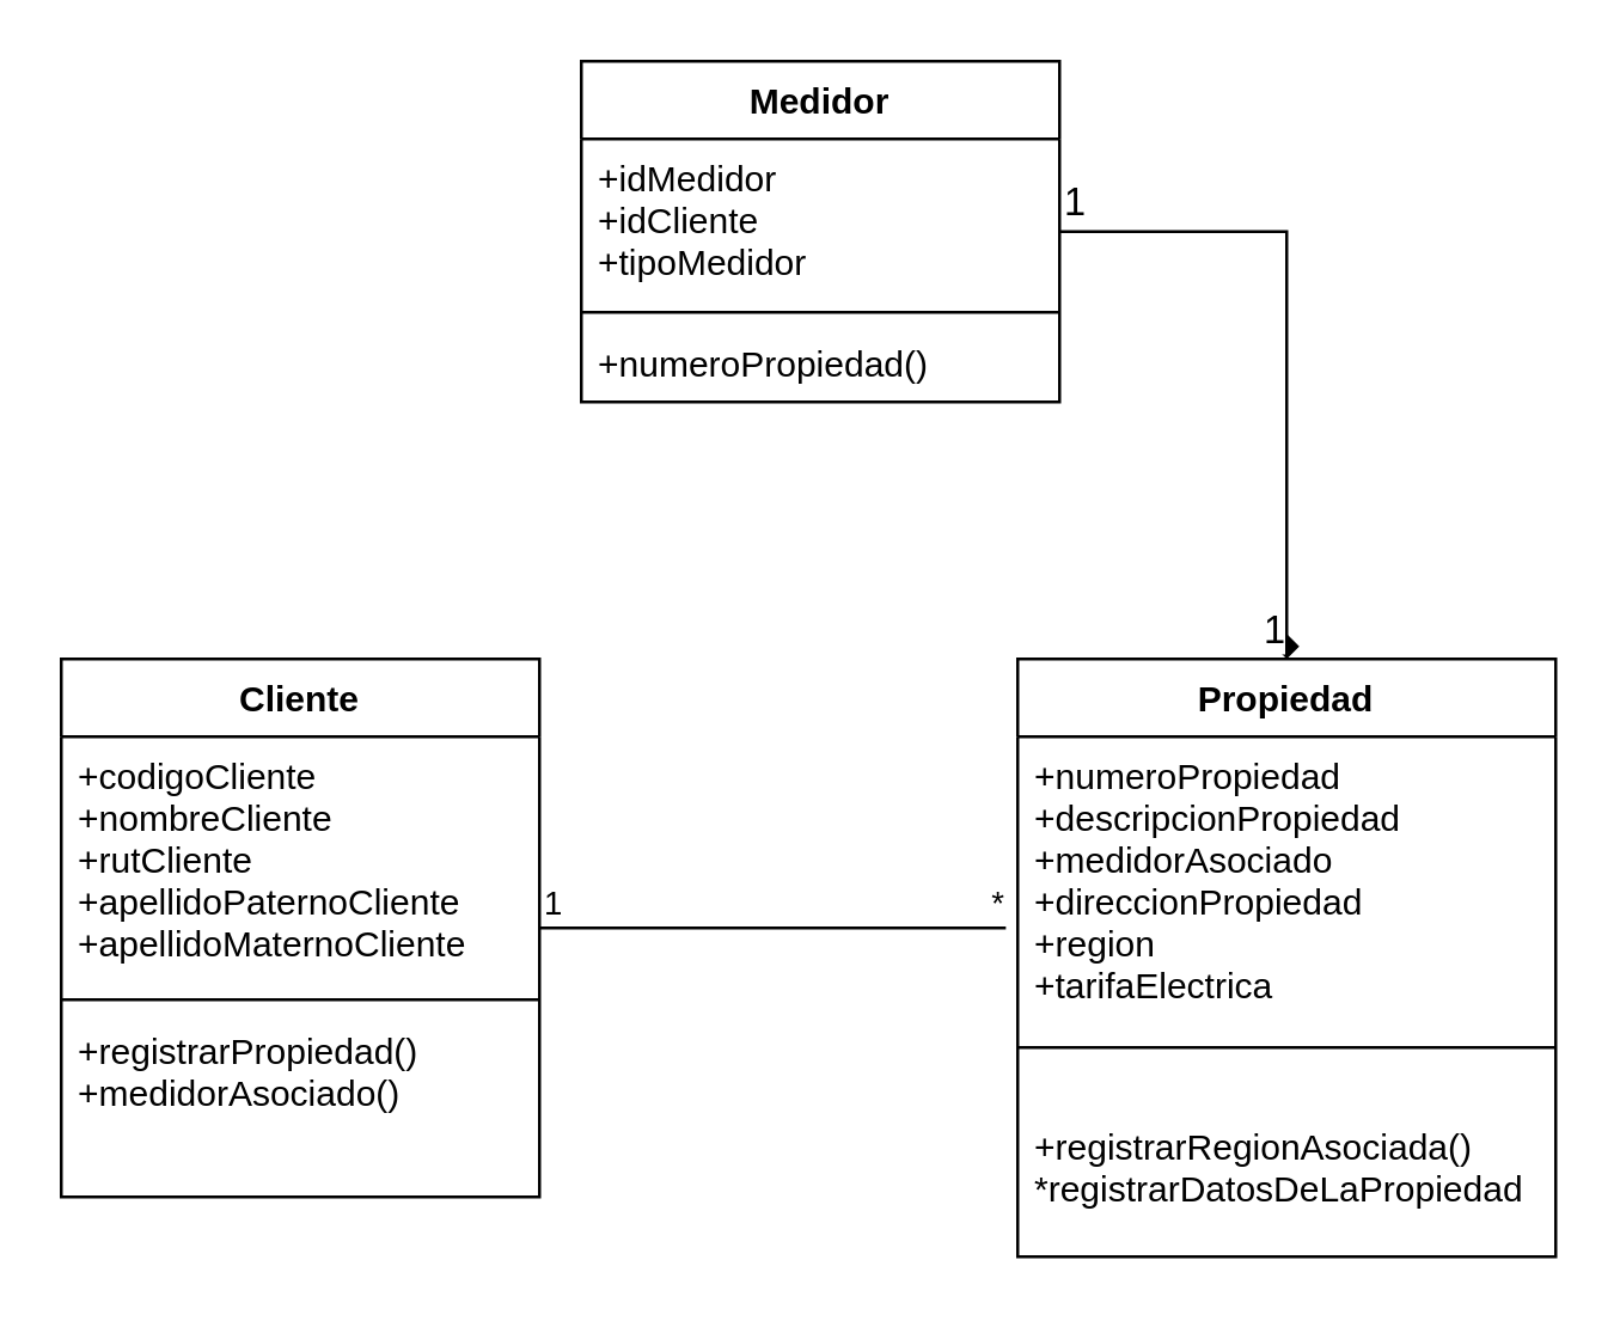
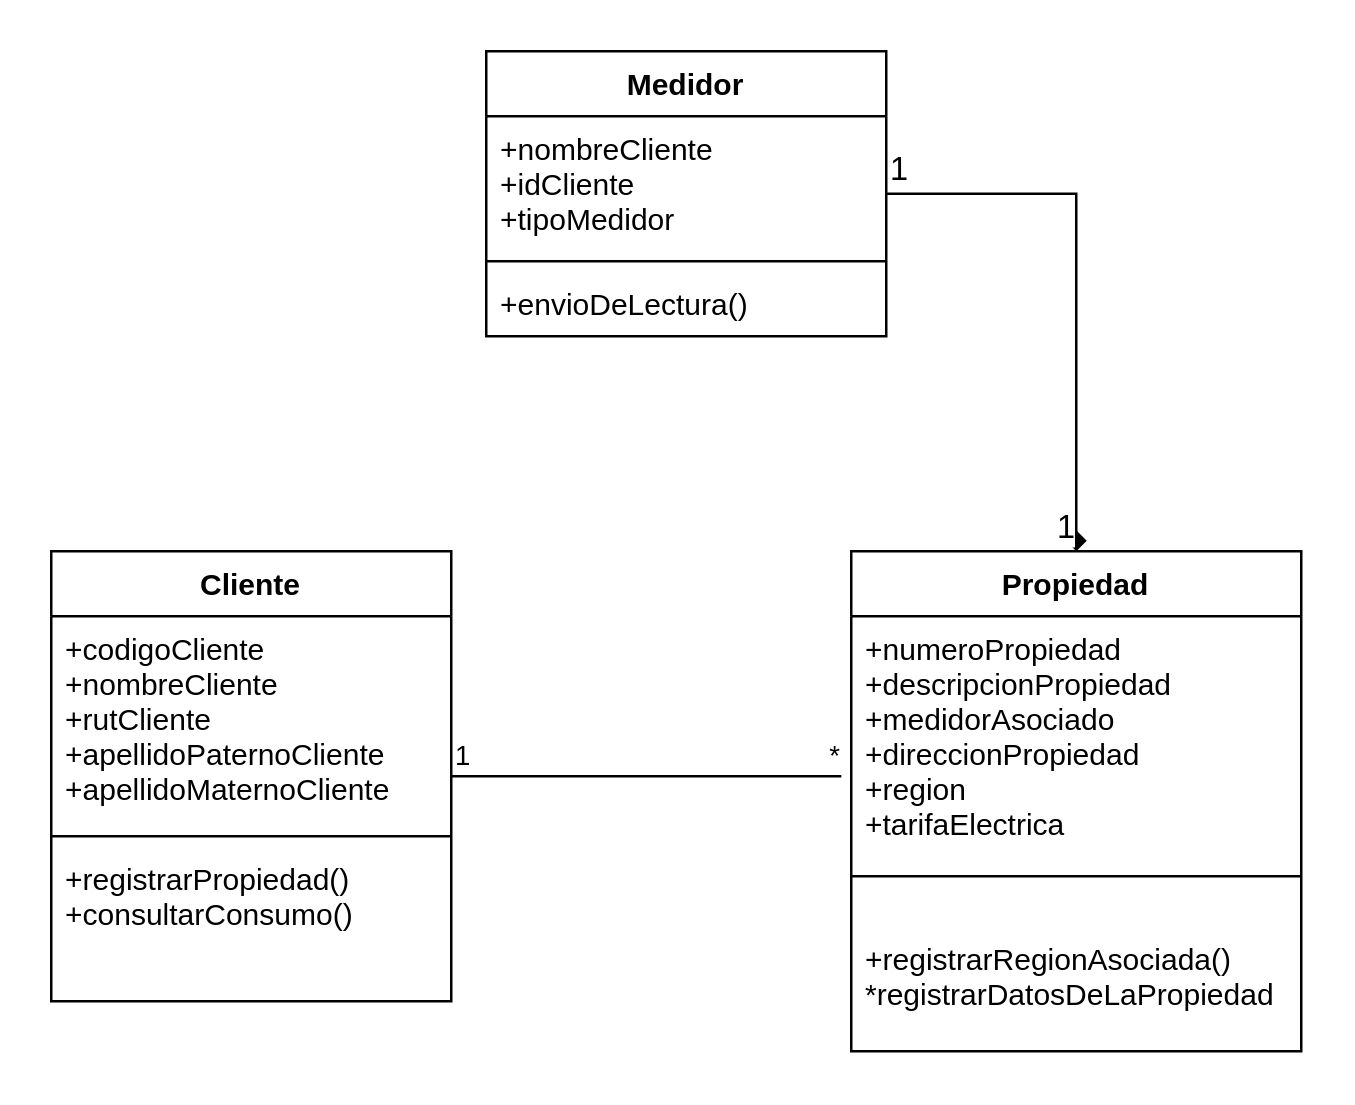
  <mxCell id="0" />
  <mxCell id="1" parent="0" />
  <mxCell id="2" value="Medidor" style="swimlane;fontStyle=1;align=center;verticalAlign=top;childLayout=stackLayout;horizontal=1;startSize=26;horizontalStack=0;resizeParent=1;resizeParentMax=0;resizeLast=0;collapsible=1;marginBottom=0;" vertex="1" parent="1"><mxGeometry x="194" y="20" width="160" height="114" as="geometry" /></mxCell>
- <mxCell id="3" value="+idMedidor&#10;+idCliente&#10;+tipoMedidor" style="text;strokeColor=none;fillColor=none;align=left;verticalAlign=top;spacingLeft=4;spacingRight=4;overflow=hidden;rotatable=0;points=[[0,0.5],[1,0.5]];portConstraint=eastwest;" vertex="1" parent="2"><mxGeometry y="26" width="160" height="54" as="geometry" /></mxCell>
+ <mxCell id="3" value="+nombreCliente&#10;+idCliente&#10;+tipoMedidor" style="text;strokeColor=none;fillColor=none;align=left;verticalAlign=top;spacingLeft=4;spacingRight=4;overflow=hidden;rotatable=0;points=[[0,0.5],[1,0.5]];portConstraint=eastwest;" vertex="1" parent="2"><mxGeometry y="26" width="160" height="54" as="geometry" /></mxCell>
  <mxCell id="4" value="" style="line;strokeWidth=1;fillColor=none;align=left;verticalAlign=middle;spacingTop=-1;spacingLeft=3;spacingRight=3;rotatable=0;labelPosition=right;points=[];portConstraint=eastwest;" vertex="1" parent="2"><mxGeometry y="80" width="160" height="8" as="geometry" /></mxCell>
- <mxCell id="5" value="+numeroPropiedad()" style="text;strokeColor=none;fillColor=none;align=left;verticalAlign=top;spacingLeft=4;spacingRight=4;overflow=hidden;rotatable=0;points=[[0,0.5],[1,0.5]];portConstraint=eastwest;" vertex="1" parent="2"><mxGeometry y="88" width="160" height="26" as="geometry" /></mxCell>
+ <mxCell id="5" value="+envioDeLectura()" style="text;strokeColor=none;fillColor=none;align=left;verticalAlign=top;spacingLeft=4;spacingRight=4;overflow=hidden;rotatable=0;points=[[0,0.5],[1,0.5]];portConstraint=eastwest;" vertex="1" parent="2"><mxGeometry y="88" width="160" height="26" as="geometry" /></mxCell>
  <mxCell id="6" value="Cliente" style="swimlane;fontStyle=1;align=center;verticalAlign=top;childLayout=stackLayout;horizontal=1;startSize=26;horizontalStack=0;resizeParent=1;resizeParentMax=0;resizeLast=0;collapsible=1;marginBottom=0;" vertex="1" parent="1"><mxGeometry x="20" y="220" width="160" height="180" as="geometry" /></mxCell>
  <mxCell id="7" value="+codigoCliente&#10;+nombreCliente&#10;+rutCliente&#10;+apellidoPaternoCliente&#10;+apellidoMaternoCliente&#10;" style="text;strokeColor=none;fillColor=none;align=left;verticalAlign=top;spacingLeft=4;spacingRight=4;overflow=hidden;rotatable=0;points=[[0,0.5],[1,0.5]];portConstraint=eastwest;" vertex="1" parent="6"><mxGeometry y="26" width="160" height="84" as="geometry" /></mxCell>
  <mxCell id="8" value="" style="line;strokeWidth=1;fillColor=none;align=left;verticalAlign=middle;spacingTop=-1;spacingLeft=3;spacingRight=3;rotatable=0;labelPosition=right;points=[];portConstraint=eastwest;" vertex="1" parent="6"><mxGeometry y="110" width="160" height="8" as="geometry" /></mxCell>
- <mxCell id="9" value="+registrarPropiedad()&#10;+medidorAsociado()&#10;" style="text;strokeColor=none;fillColor=none;align=left;verticalAlign=top;spacingLeft=4;spacingRight=4;overflow=hidden;rotatable=0;points=[[0,0.5],[1,0.5]];portConstraint=eastwest;" vertex="1" parent="6"><mxGeometry y="118" width="160" height="62" as="geometry" /></mxCell>
+ <mxCell id="9" value="+registrarPropiedad()&#10;+consultarConsumo()&#10;" style="text;strokeColor=none;fillColor=none;align=left;verticalAlign=top;spacingLeft=4;spacingRight=4;overflow=hidden;rotatable=0;points=[[0,0.5],[1,0.5]];portConstraint=eastwest;" vertex="1" parent="6"><mxGeometry y="118" width="160" height="62" as="geometry" /></mxCell>
  <mxCell id="10" value="Propiedad" style="swimlane;fontStyle=1;align=center;verticalAlign=top;childLayout=stackLayout;horizontal=1;startSize=26;horizontalStack=0;resizeParent=1;resizeParentMax=0;resizeLast=0;collapsible=1;marginBottom=0;" vertex="1" parent="1"><mxGeometry x="340" y="220" width="180" height="200" as="geometry" /></mxCell>
  <mxCell id="11" value="+numeroPropiedad&#10;+descripcionPropiedad&#10;+medidorAsociado&#10;+direccionPropiedad&#10;+region&#10;+tarifaElectrica" style="text;strokeColor=none;fillColor=none;align=left;verticalAlign=top;spacingLeft=4;spacingRight=4;overflow=hidden;rotatable=0;points=[[0,0.5],[1,0.5]];portConstraint=eastwest;" vertex="1" parent="10"><mxGeometry y="26" width="180" height="84" as="geometry" /></mxCell>
  <mxCell id="12" value="" style="line;strokeWidth=1;fillColor=none;align=left;verticalAlign=middle;spacingTop=-1;spacingLeft=3;spacingRight=3;rotatable=0;labelPosition=right;points=[];portConstraint=eastwest;" vertex="1" parent="10"><mxGeometry y="110" width="180" height="40" as="geometry" /></mxCell>
  <mxCell id="13" value="+registrarRegionAsociada()&#10;*registrarDatosDeLaPropiedad&#10;" style="text;strokeColor=none;fillColor=none;align=left;verticalAlign=top;spacingLeft=4;spacingRight=4;overflow=hidden;rotatable=0;points=[[0,0.5],[1,0.5]];portConstraint=eastwest;" vertex="1" parent="10"><mxGeometry y="150" width="180" height="50" as="geometry" /></mxCell>
  <mxCell id="14" value="" style="endArrow=none;html=1;edgeStyle=orthogonalEdgeStyle;rounded=0;exitX=1;exitY=0.5;exitDx=0;exitDy=0;entryX=-0.022;entryY=0.762;entryDx=0;entryDy=0;entryPerimeter=0;" edge="1" parent="1" source="6" target="11"><mxGeometry relative="1" as="geometry"><mxPoint x="70" y="480" as="sourcePoint" /><mxPoint x="310" y="310" as="targetPoint" /></mxGeometry></mxCell>
  <mxCell id="15" value="1" style="edgeLabel;resizable=0;html=1;align=left;verticalAlign=bottom;" connectable="0" vertex="1" parent="14"><mxGeometry x="-1" relative="1" as="geometry" /></mxCell>
  <mxCell id="16" value="*" style="edgeLabel;resizable=0;html=1;align=right;verticalAlign=bottom;" connectable="0" vertex="1" parent="14"><mxGeometry x="1" relative="1" as="geometry" /></mxCell>
  <mxCell id="17" value="" style="endArrow=diamond;html=1;edgeStyle=orthogonalEdgeStyle;rounded=0;fontSize=13;exitX=1;exitY=0.5;exitDx=0;exitDy=0;entryX=0.5;entryY=0;entryDx=0;entryDy=0;" edge="1" parent="1" source="2" target="10"><mxGeometry relative="1" as="geometry"><mxPoint x="540" y="90" as="sourcePoint" /><mxPoint x="700" y="90" as="targetPoint" /></mxGeometry></mxCell>
  <mxCell id="18" value="1" style="edgeLabel;resizable=0;html=1;align=left;verticalAlign=bottom;fontSize=13;" connectable="0" vertex="1" parent="17"><mxGeometry x="-1" relative="1" as="geometry" /></mxCell>
  <mxCell id="19" value="1" style="edgeLabel;resizable=0;html=1;align=right;verticalAlign=bottom;fontSize=13;" connectable="0" vertex="1" parent="17"><mxGeometry x="1" relative="1" as="geometry" /></mxCell>
